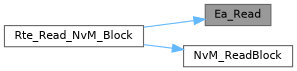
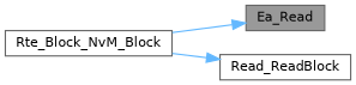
  digraph {
    rankdir=RL
    node [color=gray40 fillcolor=white fontname=Helvetica fontsize=10 shape=box style=filled]
    edge [color=steelblue1 dir=back fontname=Helvetica fontsize=10 labelfontname=Helvetica labelfontsize=10 style=solid]
    n1 [fillcolor=grey60 fontcolor=black height=0.2 label=Ea_Read width=0.4]
-   n2 [height=0.2 label=Rte_Read_NvM_Block width=0.4]
-   n3 [height=0.2 label=NvM_ReadBlock width=0.4]
+   n2 [height=0.2 label=Rte_Block_NvM_Block width=0.4]
+   n3 [height=0.2 label=Read_ReadBlock width=0.4]
    n1 -> n2
    n3 -> n2
  }
